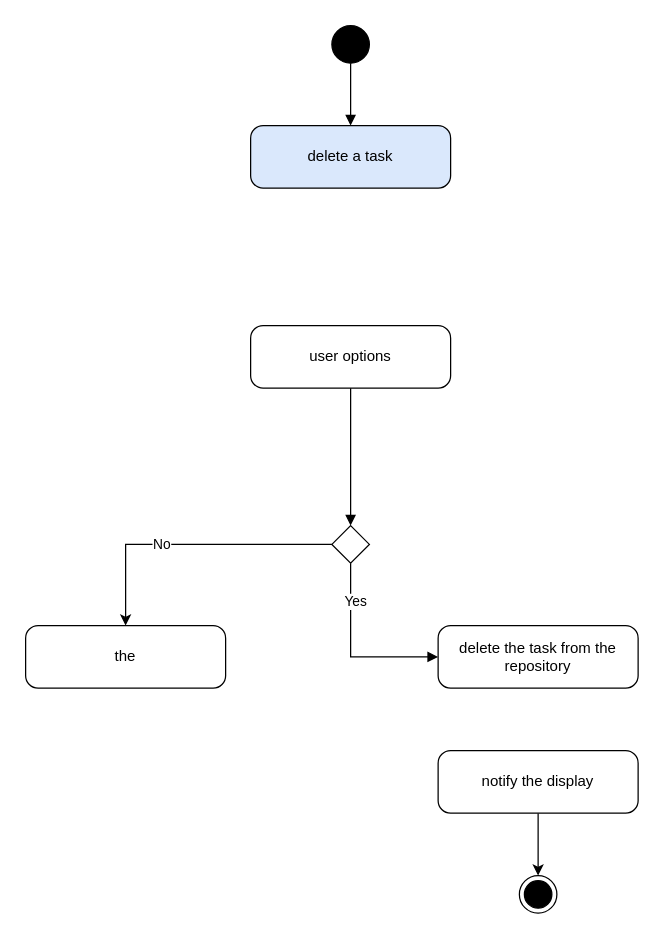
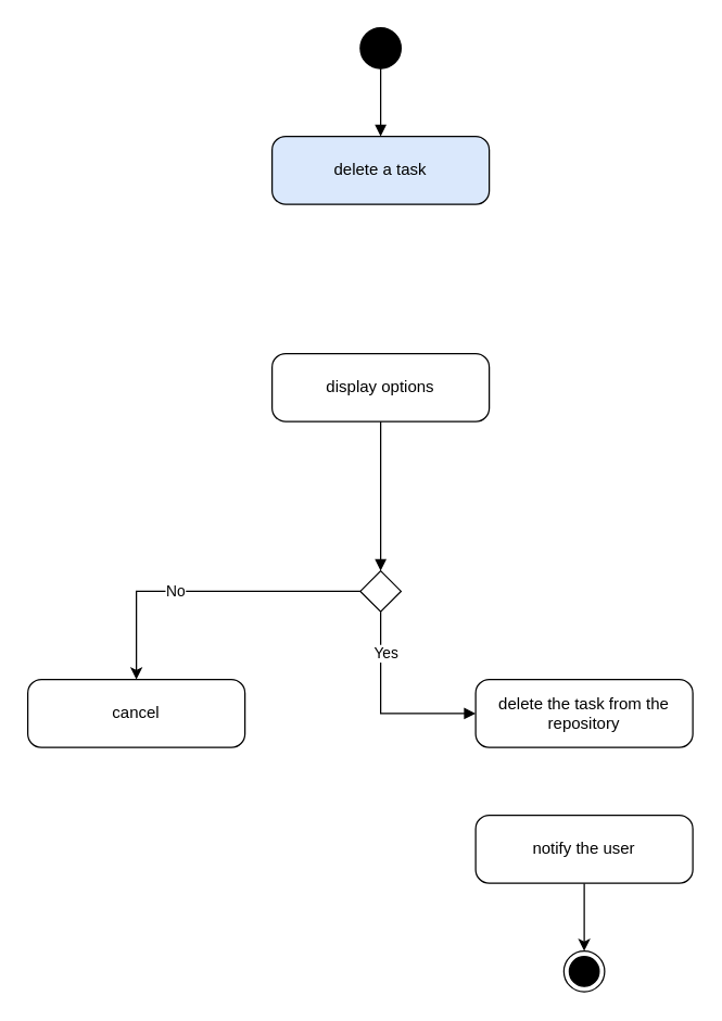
  <mxCell id="0" />
  <mxCell id="1" parent="0" />
  <mxCell id="2" value="" style="ellipse;fillColor=strokeColor;html=1;" parent="1" vertex="1"><mxGeometry x="265" y="20" width="30" height="30" as="geometry" /></mxCell>
  <mxCell id="3" value="" style="html=1;verticalAlign=bottom;labelBackgroundColor=none;endArrow=block;endFill=1;rounded=0;exitX=0.5;exitY=1;exitDx=0;exitDy=0;entryX=0.5;entryY=0;entryDx=0;entryDy=0;" parent="1" source="2" target="4" edge="1"><mxGeometry width="160" relative="1" as="geometry"><mxPoint x="250" y="400" as="sourcePoint" /><mxPoint x="275" y="100" as="targetPoint" /></mxGeometry></mxCell>
  <mxCell id="4" value="delete a task" style="html=1;dashed=0;rounded=1;absoluteArcSize=1;arcSize=20;verticalAlign=middle;align=center;whiteSpace=wrap;fillColor=#dae8fc;" parent="1" vertex="1"><mxGeometry x="200" y="100" width="160" height="50" as="geometry" /></mxCell>
- <mxCell id="5" value="user options" style="html=1;dashed=0;rounded=1;absoluteArcSize=1;arcSize=20;verticalAlign=middle;align=center;whiteSpace=wrap;" parent="1" vertex="1"><mxGeometry x="200" y="260" width="160" height="50" as="geometry" /></mxCell>
+ <mxCell id="5" value="display options" style="html=1;dashed=0;rounded=1;absoluteArcSize=1;arcSize=20;verticalAlign=middle;align=center;whiteSpace=wrap;" parent="1" vertex="1"><mxGeometry x="200" y="260" width="160" height="50" as="geometry" /></mxCell>
  <mxCell id="6" style="edgeStyle=orthogonalEdgeStyle;rounded=0;orthogonalLoop=1;jettySize=auto;html=1;exitX=0;exitY=0.5;exitDx=0;exitDy=0;" parent="1" source="8" target="12" edge="1"><mxGeometry relative="1" as="geometry" /></mxCell>
  <mxCell id="7" value="No" style="edgeLabel;html=1;align=center;verticalAlign=middle;resizable=0;points=[];" parent="6" vertex="1" connectable="0"><mxGeometry x="0.191" y="-1" relative="1" as="geometry"><mxPoint as="offset" /></mxGeometry></mxCell>
  <mxCell id="8" value="" style="rhombus;" parent="1" vertex="1"><mxGeometry x="265" y="420" width="30" height="30" as="geometry" /></mxCell>
  <mxCell id="9" value="" style="html=1;verticalAlign=bottom;labelBackgroundColor=none;endArrow=block;endFill=1;rounded=0;exitX=0.5;exitY=1;exitDx=0;exitDy=0;entryX=0;entryY=0.5;entryDx=0;entryDy=0;edgeStyle=orthogonalEdgeStyle;" parent="1" source="8" target="13" edge="1"><mxGeometry width="160" relative="1" as="geometry"><mxPoint x="290" y="250" as="sourcePoint" /><mxPoint x="280" y="510" as="targetPoint" /></mxGeometry></mxCell>
  <mxCell id="10" value="Yes" style="edgeLabel;html=1;align=center;verticalAlign=middle;resizable=0;points=[];" parent="9" vertex="1" connectable="0"><mxGeometry x="-0.586" y="3" relative="1" as="geometry"><mxPoint as="offset" /></mxGeometry></mxCell>
  <mxCell id="11" value="" style="html=1;verticalAlign=bottom;labelBackgroundColor=none;endArrow=block;endFill=1;rounded=0;entryX=0.5;entryY=0;entryDx=0;entryDy=0;exitX=0.5;exitY=1;exitDx=0;exitDy=0;" parent="1" source="5" target="8" edge="1"><mxGeometry width="160" relative="1" as="geometry"><mxPoint x="360" y="270" as="sourcePoint" /><mxPoint x="300" y="340" as="targetPoint" /></mxGeometry></mxCell>
- <mxCell id="12" value="the" style="html=1;dashed=0;rounded=1;absoluteArcSize=1;arcSize=20;verticalAlign=middle;align=center;whiteSpace=wrap;" parent="1" vertex="1"><mxGeometry x="20" y="500" width="160" height="50" as="geometry" /></mxCell>
+ <mxCell id="12" value="cancel" style="html=1;dashed=0;rounded=1;absoluteArcSize=1;arcSize=20;verticalAlign=middle;align=center;whiteSpace=wrap;" parent="1" vertex="1"><mxGeometry x="20" y="500" width="160" height="50" as="geometry" /></mxCell>
  <mxCell id="13" value="delete the task from the repository" style="html=1;dashed=0;rounded=1;absoluteArcSize=1;arcSize=20;verticalAlign=middle;align=center;whiteSpace=wrap;" parent="1" vertex="1"><mxGeometry x="350" y="500" width="160" height="50" as="geometry" /></mxCell>
  <mxCell id="14" style="edgeStyle=orthogonalEdgeStyle;rounded=0;orthogonalLoop=1;jettySize=auto;html=1;exitX=0.5;exitY=1;exitDx=0;exitDy=0;entryX=0.5;entryY=0;entryDx=0;entryDy=0;" parent="1" source="15" target="16" edge="1"><mxGeometry relative="1" as="geometry" /></mxCell>
- <mxCell id="15" value="notify the display" style="html=1;dashed=0;rounded=1;absoluteArcSize=1;arcSize=20;verticalAlign=middle;align=center;whiteSpace=wrap;" parent="1" vertex="1"><mxGeometry x="350" y="600" width="160" height="50" as="geometry" /></mxCell>
+ <mxCell id="15" value="notify the user" style="html=1;dashed=0;rounded=1;absoluteArcSize=1;arcSize=20;verticalAlign=middle;align=center;whiteSpace=wrap;" parent="1" vertex="1"><mxGeometry x="350" y="600" width="160" height="50" as="geometry" /></mxCell>
  <mxCell id="16" value="" style="ellipse;html=1;shape=endState;fillColor=strokeColor;" parent="1" vertex="1"><mxGeometry x="415" y="700" width="30" height="30" as="geometry" /></mxCell>
